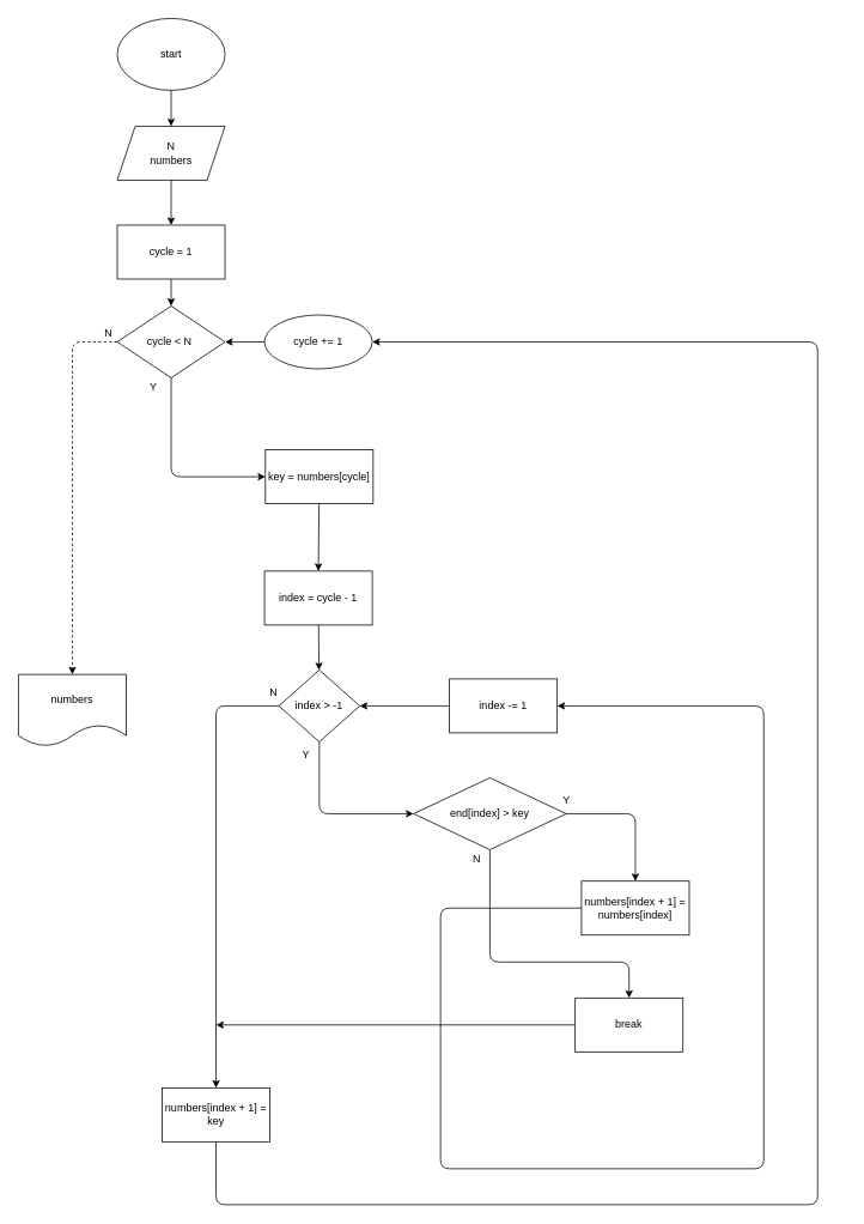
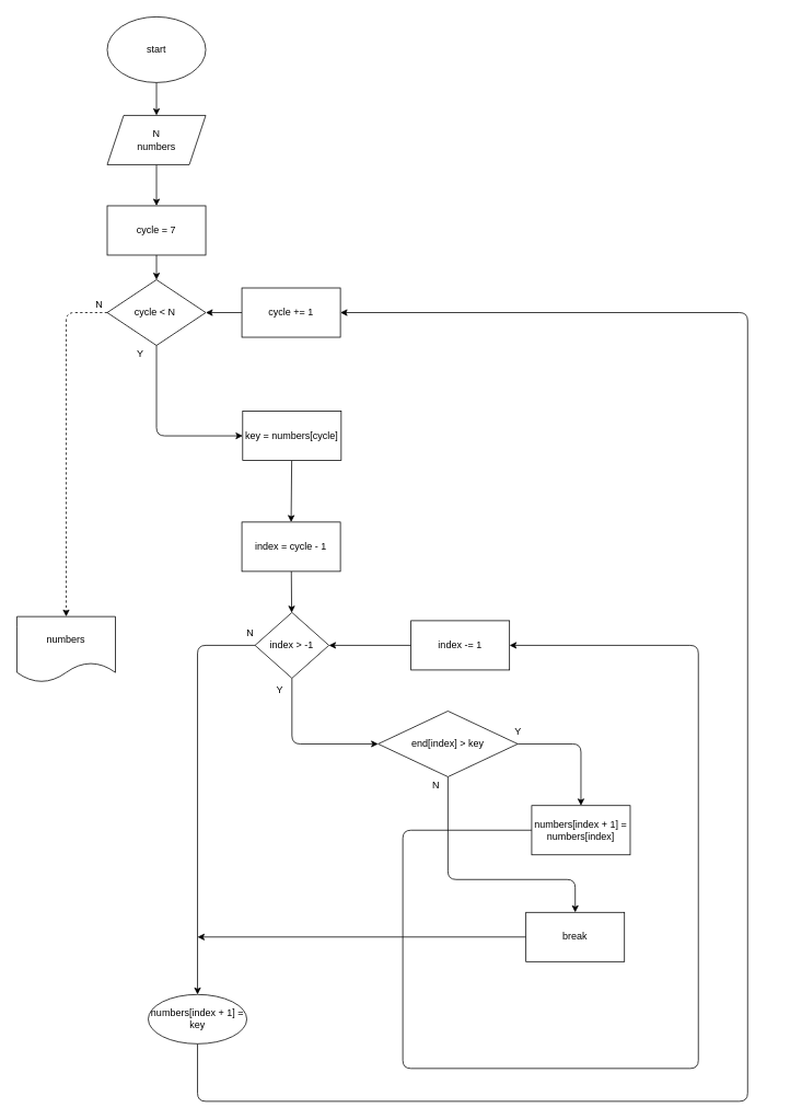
  <mxCell id="0" />
  <mxCell id="1" parent="0" />
  <mxCell id="2" value="" style="edgeStyle=none;html=1;" edge="1" parent="1" source="3" target="5"><mxGeometry relative="1" as="geometry" /></mxCell>
  <mxCell id="3" value="start" style="ellipse;whiteSpace=wrap;html=1;" vertex="1" parent="1"><mxGeometry x="130" y="20" width="120" height="80" as="geometry" /></mxCell>
  <mxCell id="4" value="" style="edgeStyle=none;html=1;" edge="1" parent="1" source="5" target="7"><mxGeometry relative="1" as="geometry" /></mxCell>
  <mxCell id="5" value="N&lt;br&gt;numbers" style="shape=parallelogram;perimeter=parallelogramPerimeter;whiteSpace=wrap;html=1;fixedSize=1;" vertex="1" parent="1"><mxGeometry x="130" y="140" width="120" height="60" as="geometry" /></mxCell>
  <mxCell id="6" value="" style="edgeStyle=none;html=1;" edge="1" parent="1" source="7" target="10"><mxGeometry relative="1" as="geometry" /></mxCell>
- <mxCell id="7" value="cycle = 1" style="whiteSpace=wrap;html=1;" vertex="1" parent="1"><mxGeometry x="130" y="250" width="120" height="60" as="geometry" /></mxCell>
+ <mxCell id="7" value="cycle = 7" style="whiteSpace=wrap;html=1;" vertex="1" parent="1"><mxGeometry x="130" y="250" width="120" height="60" as="geometry" /></mxCell>
  <mxCell id="8" value="" style="edgeStyle=none;html=1;entryX=0;entryY=0.5;entryDx=0;entryDy=0;" edge="1" parent="1" source="10" target="28"><mxGeometry relative="1" as="geometry"><Array as="points"><mxPoint x="190" y="530" /></Array><mxPoint x="300" y="520" as="targetPoint" /></mxGeometry></mxCell>
  <mxCell id="9" style="edgeStyle=none;html=1;entryX=0.5;entryY=0;entryDx=0;entryDy=0;dashed=1;" edge="1" parent="1" source="10" target="15"><mxGeometry relative="1" as="geometry"><mxPoint x="70" y="720" as="targetPoint" /><Array as="points"><mxPoint x="80" y="380" /></Array></mxGeometry></mxCell>
  <mxCell id="10" value="cycle &amp;lt; N&amp;nbsp;" style="rhombus;whiteSpace=wrap;html=1;" vertex="1" parent="1"><mxGeometry x="130" y="340" width="120" height="80" as="geometry" /></mxCell>
  <mxCell id="11" value="" style="edgeStyle=none;html=1;" edge="1" parent="1" source="12" target="10"><mxGeometry relative="1" as="geometry" /></mxCell>
- <mxCell id="12" value="cycle += 1" style="ellipse;whiteSpace=wrap;html=1;" vertex="1" parent="1"><mxGeometry x="294" y="350" width="120" height="60" as="geometry" /></mxCell>
+ <mxCell id="12" value="cycle += 1" style="whiteSpace=wrap;html=1;" vertex="1" parent="1"><mxGeometry x="294" y="350" width="120" height="60" as="geometry" /></mxCell>
  <mxCell id="13" style="edgeStyle=none;html=1;entryX=1;entryY=0.5;entryDx=0;entryDy=0;" edge="1" parent="1"><mxGeometry relative="1" as="geometry"><Array as="points"><mxPoint x="535" y="990" /><mxPoint x="940" y="990" /><mxPoint x="940" y="640" /></Array><mxPoint x="590" y="640" as="targetPoint" /></mxGeometry></mxCell>
  <mxCell id="14" value="Y" style="text;html=1;align=center;verticalAlign=middle;resizable=0;points=[];autosize=1;strokeColor=none;fillColor=none;" vertex="1" parent="1"><mxGeometry x="160" y="420" width="20" height="20" as="geometry" /></mxCell>
  <mxCell id="15" value="numbers" style="shape=document;whiteSpace=wrap;html=1;boundedLbl=1;" vertex="1" parent="1"><mxGeometry x="20" y="750" width="120" height="80" as="geometry" /></mxCell>
  <mxCell id="16" value="" style="edgeStyle=none;html=1;" edge="1" parent="1" source="17" target="21"><mxGeometry relative="1" as="geometry" /></mxCell>
  <mxCell id="17" value="index = cycle - 1" style="whiteSpace=wrap;html=1;" vertex="1" parent="1"><mxGeometry x="294" y="635" width="120" height="60" as="geometry" /></mxCell>
  <mxCell id="18" style="edgeStyle=none;html=1;entryX=0;entryY=0.5;entryDx=0;entryDy=0;" edge="1" parent="1" source="21" target="26"><mxGeometry relative="1" as="geometry"><mxPoint x="460" y="905" as="targetPoint" /><Array as="points"><mxPoint x="355" y="905" /></Array></mxGeometry></mxCell>
  <mxCell id="19" style="edgeStyle=none;html=1;entryX=1;entryY=0.5;entryDx=0;entryDy=0;exitX=0.5;exitY=1;exitDx=0;exitDy=0;" edge="1" parent="1" source="38" target="12"><mxGeometry relative="1" as="geometry"><mxPoint x="230" y="1230" as="sourcePoint" /><Array as="points"><mxPoint x="240" y="1340" /><mxPoint x="910" y="1340" /><mxPoint x="910" y="380" /></Array></mxGeometry></mxCell>
  <mxCell id="20" style="edgeStyle=none;html=1;entryX=0.5;entryY=0;entryDx=0;entryDy=0;" edge="1" parent="1" source="21" target="38"><mxGeometry relative="1" as="geometry"><Array as="points"><mxPoint x="240" y="785" /></Array></mxGeometry></mxCell>
  <mxCell id="21" value="index &amp;gt; -1" style="rhombus;whiteSpace=wrap;html=1;" vertex="1" parent="1"><mxGeometry x="310" y="745" width="90" height="80" as="geometry" /></mxCell>
  <mxCell id="22" value="" style="edgeStyle=none;html=1;entryX=1;entryY=0.5;entryDx=0;entryDy=0;" edge="1" parent="1" source="23" target="21"><mxGeometry relative="1" as="geometry" /></mxCell>
  <mxCell id="23" value="index -= 1" style="whiteSpace=wrap;html=1;" vertex="1" parent="1"><mxGeometry x="500" y="755" width="120" height="60" as="geometry" /></mxCell>
  <mxCell id="24" value="" style="edgeStyle=none;html=1;" edge="1" parent="1" source="26" target="30"><mxGeometry relative="1" as="geometry"><Array as="points"><mxPoint x="707" y="905" /></Array></mxGeometry></mxCell>
  <mxCell id="25" style="edgeStyle=none;html=1;entryX=0.5;entryY=0;entryDx=0;entryDy=0;" edge="1" parent="1" source="26" target="32"><mxGeometry relative="1" as="geometry"><mxPoint x="700" y="1100" as="targetPoint" /><Array as="points"><mxPoint x="545" y="1070" /><mxPoint x="700" y="1070" /></Array></mxGeometry></mxCell>
  <mxCell id="26" value="end[index] &amp;gt; key" style="rhombus;whiteSpace=wrap;html=1;" vertex="1" parent="1"><mxGeometry x="460" y="865" width="170" height="80" as="geometry" /></mxCell>
  <mxCell id="27" style="edgeStyle=none;html=1;entryX=0.5;entryY=0;entryDx=0;entryDy=0;" edge="1" parent="1" source="28" target="17"><mxGeometry relative="1" as="geometry" /></mxCell>
  <mxCell id="28" value="key = numbers[cycle]" style="whiteSpace=wrap;html=1;" vertex="1" parent="1"><mxGeometry x="295" y="500" width="120" height="60" as="geometry" /></mxCell>
  <mxCell id="29" style="edgeStyle=none;html=1;entryX=1;entryY=0.5;entryDx=0;entryDy=0;" edge="1" parent="1" source="30" target="23"><mxGeometry relative="1" as="geometry"><Array as="points"><mxPoint x="490" y="1010" /><mxPoint x="490" y="1300" /><mxPoint x="850" y="1300" /><mxPoint x="850" y="785" /></Array></mxGeometry></mxCell>
  <mxCell id="30" value="numbers[index + 1] = numbers[index]" style="whiteSpace=wrap;html=1;" vertex="1" parent="1"><mxGeometry x="647" y="980" width="120" height="60" as="geometry" /></mxCell>
  <mxCell id="31" style="edgeStyle=none;html=1;" edge="1" parent="1" source="32"><mxGeometry relative="1" as="geometry"><mxPoint x="240" y="1140" as="targetPoint" /></mxGeometry></mxCell>
  <mxCell id="32" value="break" style="whiteSpace=wrap;html=1;" vertex="1" parent="1"><mxGeometry x="640" y="1110" width="120" height="60" as="geometry" /></mxCell>
  <mxCell id="33" value="Y" style="text;html=1;align=center;verticalAlign=middle;resizable=0;points=[];autosize=1;strokeColor=none;fillColor=none;" vertex="1" parent="1"><mxGeometry x="620" y="880" width="20" height="20" as="geometry" /></mxCell>
  <mxCell id="34" value="N" style="text;html=1;align=center;verticalAlign=middle;resizable=0;points=[];autosize=1;strokeColor=none;fillColor=none;" vertex="1" parent="1"><mxGeometry x="520" y="945" width="20" height="20" as="geometry" /></mxCell>
  <mxCell id="35" value="Y" style="text;html=1;align=center;verticalAlign=middle;resizable=0;points=[];autosize=1;strokeColor=none;fillColor=none;" vertex="1" parent="1"><mxGeometry x="330" y="830" width="20" height="20" as="geometry" /></mxCell>
  <mxCell id="36" value="N" style="text;html=1;align=center;verticalAlign=middle;resizable=0;points=[];autosize=1;strokeColor=none;fillColor=none;" vertex="1" parent="1"><mxGeometry x="294" y="760" width="20" height="20" as="geometry" /></mxCell>
  <mxCell id="37" value="N" style="text;html=1;align=center;verticalAlign=middle;resizable=0;points=[];autosize=1;strokeColor=none;fillColor=none;" vertex="1" parent="1"><mxGeometry x="110" y="360" width="20" height="20" as="geometry" /></mxCell>
- <mxCell id="38" value="numbers[index + 1] = key" style="whiteSpace=wrap;html=1;" vertex="1" parent="1"><mxGeometry x="180" y="1210" width="120" height="60" as="geometry" /></mxCell>
+ <mxCell id="38" value="numbers[index + 1] = key" style="ellipse;whiteSpace=wrap;html=1;" vertex="1" parent="1"><mxGeometry x="180" y="1210" width="120" height="60" as="geometry" /></mxCell>
